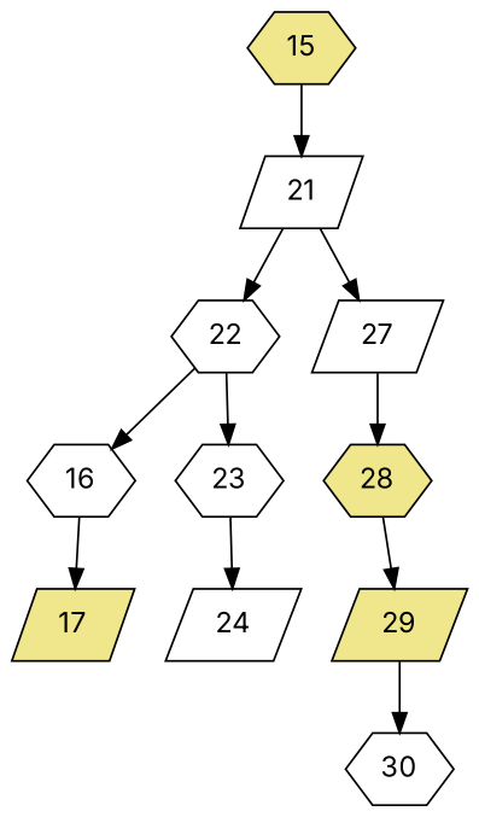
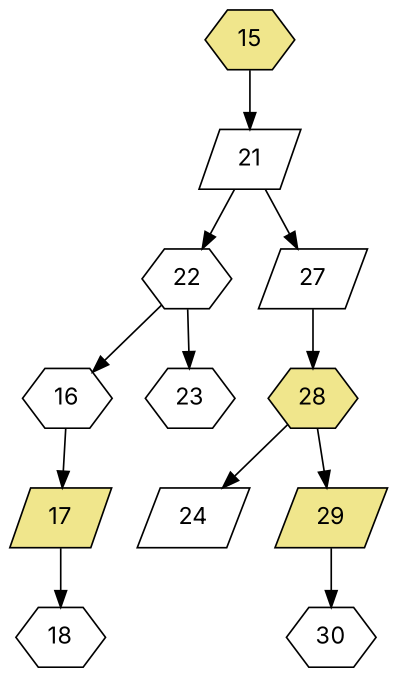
  digraph {
    fontname=Inter
    node [fillcolor=white fontname=Inter shape=hexagon style=filled]
    edge [fontname=Inter]
    15 [fillcolor=khaki]
    21 [shape=parallelogram]
    17 [fillcolor=khaki shape=parallelogram]
    16
    22
    27 [shape=parallelogram]
+   18
    23
    28 [fillcolor=khaki]
    24 [shape=parallelogram]
    29 [fillcolor=khaki shape=parallelogram]
    30
    15 -> 21
    21 -> 22
    21 -> 27
+   17 -> 18
    16 -> 17
    22 -> 16
    22 -> 23
    27 -> 28
-   23 -> 24
+   28 -> 24
    28 -> 29
    29 -> 30
  }
